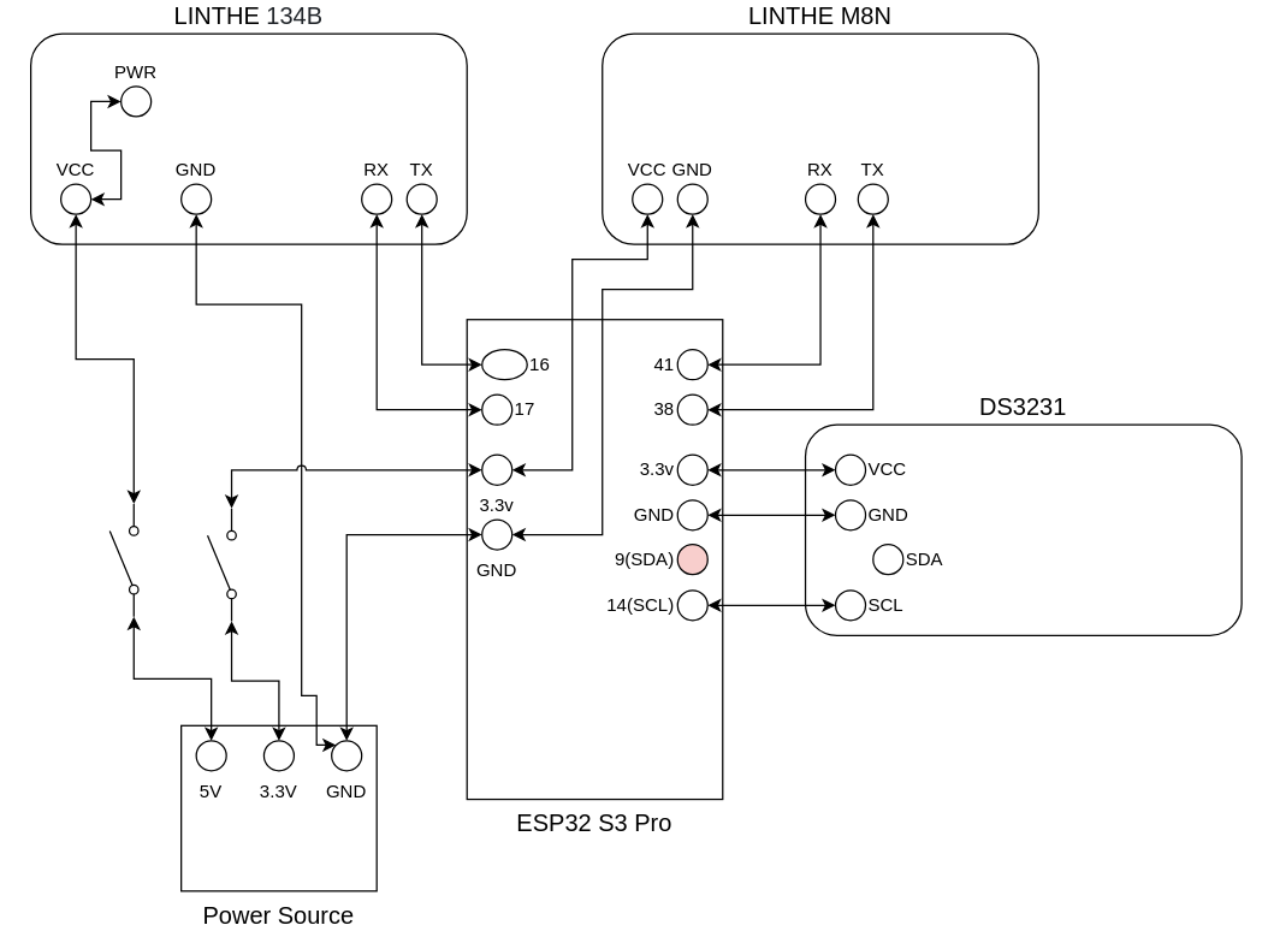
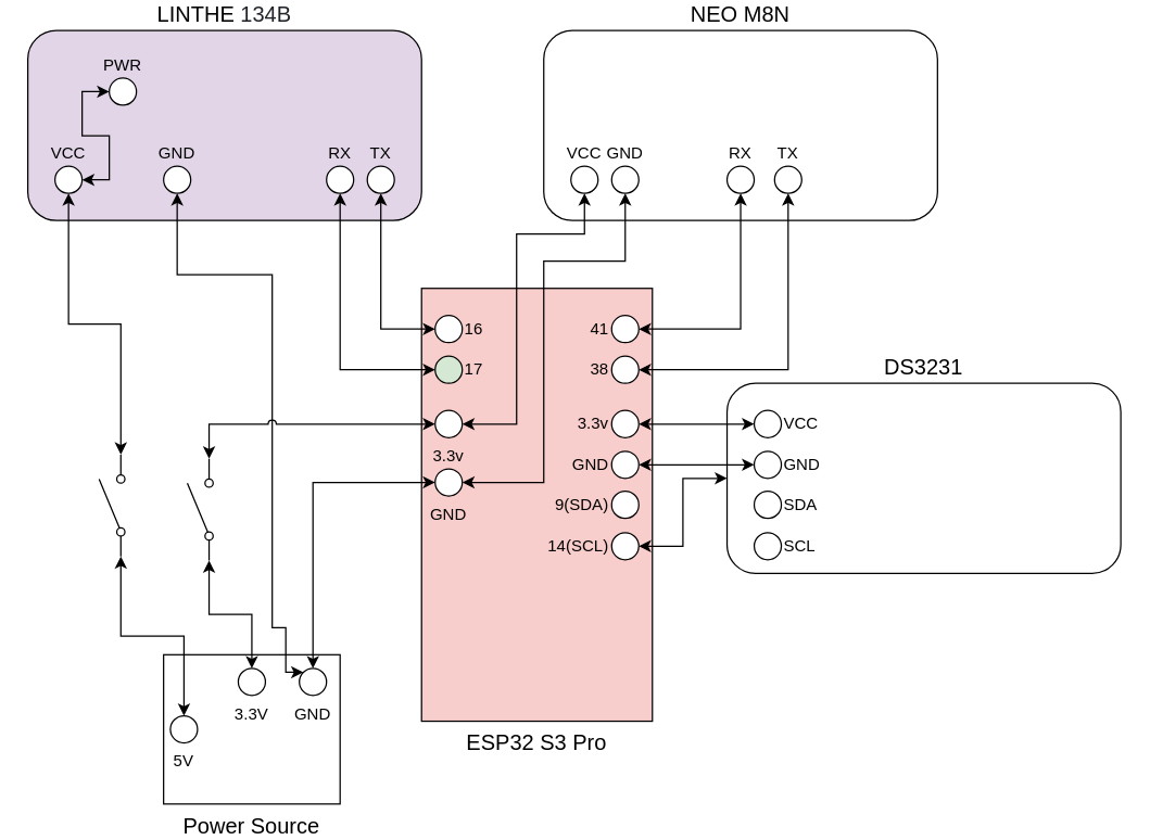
  <mxCell id="0" />
  <mxCell id="1" parent="0" />
- <mxCell id="2" value="ESP32 S3 Pro" style="rounded=0;whiteSpace=wrap;html=1;labelPosition=center;verticalLabelPosition=bottom;align=center;verticalAlign=top;fontSize=16;" vertex="1" parent="1"><mxGeometry x="310" y="210" width="170" height="319" as="geometry" /></mxCell>
- <mxCell id="3" value="&lt;font style=&quot;font-size: 16px;&quot;&gt;LINTHE&amp;nbsp;&lt;span style=&quot;color: rgb(31, 35, 40); text-align: left; background-color: rgb(255, 255, 255);&quot;&gt;&lt;font style=&quot;&quot; face=&quot;Helvetica&quot;&gt;134B&lt;/font&gt;&lt;/span&gt;&lt;/font&gt;" style="rounded=1;whiteSpace=wrap;html=1;labelPosition=center;verticalLabelPosition=top;align=center;verticalAlign=bottom;" vertex="1" parent="1"><mxGeometry x="20" y="20" width="290" height="140" as="geometry" /></mxCell>
+ <mxCell id="2" value="ESP32 S3 Pro" style="rounded=0;whiteSpace=wrap;html=1;labelPosition=center;verticalLabelPosition=bottom;align=center;verticalAlign=top;fontSize=16;fillColor=#f8cecc;" vertex="1" parent="1"><mxGeometry x="310" y="210" width="170" height="319" as="geometry" /></mxCell>
+ <mxCell id="3" value="&lt;font style=&quot;font-size: 16px;&quot;&gt;LINTHE&amp;nbsp;&lt;span style=&quot;color: rgb(31, 35, 40); text-align: left; background-color: rgb(255, 255, 255);&quot;&gt;&lt;font style=&quot;&quot; face=&quot;Helvetica&quot;&gt;134B&lt;/font&gt;&lt;/span&gt;&lt;/font&gt;" style="rounded=1;whiteSpace=wrap;html=1;labelPosition=center;verticalLabelPosition=top;align=center;verticalAlign=bottom;fillColor=#e1d5e7;" vertex="1" parent="1"><mxGeometry x="20" y="20" width="290" height="140" as="geometry" /></mxCell>
  <mxCell id="4" value="Power Source" style="rounded=0;whiteSpace=wrap;html=1;labelPosition=center;verticalLabelPosition=bottom;align=center;verticalAlign=top;fontSize=16;" vertex="1" parent="1"><mxGeometry x="120" y="480" width="130" height="110" as="geometry" /></mxCell>
  <mxCell id="5" style="edgeStyle=orthogonalEdgeStyle;rounded=0;orthogonalLoop=1;jettySize=auto;html=1;exitX=0.5;exitY=0;exitDx=0;exitDy=0;entryX=0;entryY=0.8;entryDx=0;entryDy=0;startArrow=classic;startFill=1;" edge="1" parent="1" source="6" target="50"><mxGeometry relative="1" as="geometry" /></mxCell>
  <mxCell id="6" value="3.3V" style="ellipse;whiteSpace=wrap;html=1;aspect=fixed;labelPosition=center;verticalLabelPosition=bottom;align=center;verticalAlign=top;" vertex="1" parent="1"><mxGeometry x="175" y="490" width="20" height="20" as="geometry" /></mxCell>
  <mxCell id="7" style="edgeStyle=orthogonalEdgeStyle;rounded=0;orthogonalLoop=1;jettySize=auto;html=1;exitX=1;exitY=0.8;exitDx=0;exitDy=0;entryX=0.5;entryY=1;entryDx=0;entryDy=0;startArrow=classic;startFill=1;" edge="1" parent="1" source="48" target="13"><mxGeometry relative="1" as="geometry" /></mxCell>
- <mxCell id="8" value="5&lt;span style=&quot;background-color: transparent; color: light-dark(rgb(0, 0, 0), rgb(255, 255, 255));&quot;&gt;V&lt;/span&gt;" style="ellipse;whiteSpace=wrap;html=1;aspect=fixed;labelPosition=center;verticalLabelPosition=bottom;align=center;verticalAlign=top;" vertex="1" parent="1"><mxGeometry x="130" y="490" width="20" height="20" as="geometry" /></mxCell>
+ <mxCell id="8" value="5&lt;span style=&quot;background-color: transparent; color: light-dark(rgb(0, 0, 0), rgb(255, 255, 255));&quot;&gt;V&lt;/span&gt;" style="ellipse;whiteSpace=wrap;html=1;aspect=fixed;labelPosition=center;verticalLabelPosition=bottom;align=center;verticalAlign=top;" vertex="1" parent="1"><mxGeometry x="125" y="525" width="20" height="20" as="geometry" /></mxCell>
  <mxCell id="9" style="edgeStyle=orthogonalEdgeStyle;rounded=0;orthogonalLoop=1;jettySize=auto;html=1;exitX=0.5;exitY=0;exitDx=0;exitDy=0;entryX=0;entryY=0.5;entryDx=0;entryDy=0;startArrow=classic;startFill=1;" edge="1" parent="1" source="11" target="44"><mxGeometry relative="1" as="geometry" /></mxCell>
  <mxCell id="10" style="edgeStyle=orthogonalEdgeStyle;rounded=0;orthogonalLoop=1;jettySize=auto;html=1;exitX=0;exitY=0;exitDx=0;exitDy=0;entryX=0.5;entryY=1;entryDx=0;entryDy=0;startArrow=classic;startFill=1;jumpStyle=arc;" edge="1" parent="1" source="11" target="15"><mxGeometry relative="1" as="geometry"><Array as="points"><mxPoint x="210" y="493" /><mxPoint x="210" y="460" /><mxPoint x="200" y="460" /><mxPoint x="200" y="200" /><mxPoint x="130" y="200" /></Array></mxGeometry></mxCell>
  <mxCell id="11" value="GND" style="ellipse;whiteSpace=wrap;html=1;aspect=fixed;labelPosition=center;verticalLabelPosition=bottom;align=center;verticalAlign=top;" vertex="1" parent="1"><mxGeometry x="220" y="490" width="20" height="20" as="geometry" /></mxCell>
  <mxCell id="12" style="edgeStyle=orthogonalEdgeStyle;rounded=0;orthogonalLoop=1;jettySize=auto;html=1;exitX=1;exitY=0.5;exitDx=0;exitDy=0;entryX=0;entryY=0.5;entryDx=0;entryDy=0;startArrow=classic;startFill=1;" edge="1" parent="1" source="13" target="14"><mxGeometry relative="1" as="geometry" /></mxCell>
  <mxCell id="13" value="VCC" style="ellipse;whiteSpace=wrap;html=1;aspect=fixed;labelPosition=center;verticalLabelPosition=top;align=center;verticalAlign=bottom;" vertex="1" parent="1"><mxGeometry x="40" y="120" width="20" height="20" as="geometry" /></mxCell>
  <mxCell id="14" value="PWR" style="ellipse;whiteSpace=wrap;html=1;aspect=fixed;labelPosition=center;verticalLabelPosition=top;align=center;verticalAlign=bottom;" vertex="1" parent="1"><mxGeometry x="80" y="55" width="20" height="20" as="geometry" /></mxCell>
  <mxCell id="15" value="GND" style="ellipse;whiteSpace=wrap;html=1;aspect=fixed;labelPosition=center;verticalLabelPosition=top;align=center;verticalAlign=bottom;" vertex="1" parent="1"><mxGeometry x="120" y="120" width="20" height="20" as="geometry" /></mxCell>
  <mxCell id="16" value="TX" style="ellipse;whiteSpace=wrap;html=1;aspect=fixed;labelPosition=center;verticalLabelPosition=top;align=center;verticalAlign=bottom;" vertex="1" parent="1"><mxGeometry x="270" y="120" width="20" height="20" as="geometry" /></mxCell>
  <mxCell id="17" value="RX" style="ellipse;whiteSpace=wrap;html=1;aspect=fixed;labelPosition=center;verticalLabelPosition=top;align=center;verticalAlign=bottom;" vertex="1" parent="1"><mxGeometry x="240" y="120" width="20" height="20" as="geometry" /></mxCell>
- <mxCell id="18" value="&lt;span style=&quot;font-size: 16px;&quot;&gt;LINTHE M8N&lt;/span&gt;" style="rounded=1;whiteSpace=wrap;html=1;labelPosition=center;verticalLabelPosition=top;align=center;verticalAlign=bottom;" vertex="1" parent="1"><mxGeometry x="400" y="20" width="290" height="140" as="geometry" /></mxCell>
+ <mxCell id="18" value="&lt;span style=&quot;font-size: 16px;&quot;&gt;NEO M8N&lt;/span&gt;" style="rounded=1;whiteSpace=wrap;html=1;labelPosition=center;verticalLabelPosition=top;align=center;verticalAlign=bottom;" vertex="1" parent="1"><mxGeometry x="400" y="20" width="290" height="140" as="geometry" /></mxCell>
  <mxCell id="19" value="VCC" style="ellipse;whiteSpace=wrap;html=1;aspect=fixed;labelPosition=center;verticalLabelPosition=top;align=center;verticalAlign=bottom;" vertex="1" parent="1"><mxGeometry x="420" y="120" width="20" height="20" as="geometry" /></mxCell>
  <mxCell id="20" value="GND" style="ellipse;whiteSpace=wrap;html=1;aspect=fixed;labelPosition=center;verticalLabelPosition=top;align=center;verticalAlign=bottom;" vertex="1" parent="1"><mxGeometry x="450" y="120" width="20" height="20" as="geometry" /></mxCell>
  <mxCell id="21" value="TX" style="ellipse;whiteSpace=wrap;html=1;aspect=fixed;labelPosition=center;verticalLabelPosition=top;align=center;verticalAlign=bottom;" vertex="1" parent="1"><mxGeometry x="570" y="120" width="20" height="20" as="geometry" /></mxCell>
  <mxCell id="22" value="RX" style="ellipse;whiteSpace=wrap;html=1;aspect=fixed;labelPosition=center;verticalLabelPosition=top;align=center;verticalAlign=bottom;" vertex="1" parent="1"><mxGeometry x="535" y="120" width="20" height="20" as="geometry" /></mxCell>
  <mxCell id="23" value="&lt;span style=&quot;font-size: 16px;&quot;&gt;DS3231&lt;/span&gt;" style="rounded=1;whiteSpace=wrap;html=1;labelPosition=center;verticalLabelPosition=top;align=center;verticalAlign=bottom;" vertex="1" parent="1"><mxGeometry x="535" y="280" width="290" height="140" as="geometry" /></mxCell>
  <mxCell id="24" value="VCC" style="ellipse;whiteSpace=wrap;html=1;aspect=fixed;labelPosition=right;verticalLabelPosition=middle;align=left;verticalAlign=middle;" vertex="1" parent="1"><mxGeometry x="555" y="300" width="20" height="20" as="geometry" /></mxCell>
  <mxCell id="25" value="GND" style="ellipse;whiteSpace=wrap;html=1;aspect=fixed;labelPosition=right;verticalLabelPosition=middle;align=left;verticalAlign=middle;" vertex="1" parent="1"><mxGeometry x="555" y="330" width="20" height="20" as="geometry" /></mxCell>
  <mxCell id="26" value="SCL" style="ellipse;whiteSpace=wrap;html=1;aspect=fixed;labelPosition=right;verticalLabelPosition=middle;align=left;verticalAlign=middle;" vertex="1" parent="1"><mxGeometry x="555" y="390" width="20" height="20" as="geometry" /></mxCell>
- <mxCell id="27" value="SDA" style="ellipse;whiteSpace=wrap;html=1;aspect=fixed;labelPosition=right;verticalLabelPosition=middle;align=left;verticalAlign=middle;" vertex="1" parent="1"><mxGeometry x="580" y="359.5" width="20" height="20" as="geometry" /></mxCell>
- <mxCell id="28" value="9&lt;span style=&quot;background-color: transparent; color: light-dark(rgb(0, 0, 0), rgb(255, 255, 255));&quot;&gt;(SDA)&lt;/span&gt;" style="ellipse;whiteSpace=wrap;html=1;aspect=fixed;labelPosition=left;verticalLabelPosition=middle;align=right;verticalAlign=middle;fillColor=#f8cecc;" vertex="1" parent="1"><mxGeometry x="450" y="359.5" width="20" height="20" as="geometry" /></mxCell>
- <mxCell id="29" style="edgeStyle=orthogonalEdgeStyle;rounded=0;orthogonalLoop=1;jettySize=auto;html=1;exitX=1;exitY=0.5;exitDx=0;exitDy=0;entryX=0;entryY=0.5;entryDx=0;entryDy=0;startArrow=classic;startFill=1;" edge="1" parent="1" source="30" target="26"><mxGeometry relative="1" as="geometry" /></mxCell>
+ <mxCell id="27" value="SDA" style="ellipse;whiteSpace=wrap;html=1;aspect=fixed;labelPosition=right;verticalLabelPosition=middle;align=left;verticalAlign=middle;" vertex="1" parent="1"><mxGeometry x="555" y="359.5" width="20" height="20" as="geometry" /></mxCell>
+ <mxCell id="28" value="9&lt;span style=&quot;background-color: transparent; color: light-dark(rgb(0, 0, 0), rgb(255, 255, 255));&quot;&gt;(SDA)&lt;/span&gt;" style="ellipse;whiteSpace=wrap;html=1;aspect=fixed;labelPosition=left;verticalLabelPosition=middle;align=right;verticalAlign=middle;" vertex="1" parent="1"><mxGeometry x="450" y="359.5" width="20" height="20" as="geometry" /></mxCell>
+ <mxCell id="29" style="edgeStyle=orthogonalEdgeStyle;rounded=0;orthogonalLoop=1;jettySize=auto;html=1;exitX=1;exitY=0.5;exitDx=0;exitDy=0;startArrow=classic;startFill=1;" edge="1" parent="1" source="30" target="23"><mxGeometry relative="1" as="geometry" /></mxCell>
  <mxCell id="30" value="14(SCL)" style="ellipse;whiteSpace=wrap;html=1;aspect=fixed;labelPosition=left;verticalLabelPosition=middle;align=right;verticalAlign=middle;" vertex="1" parent="1"><mxGeometry x="450" y="390" width="20" height="20" as="geometry" /></mxCell>
  <mxCell id="31" style="edgeStyle=orthogonalEdgeStyle;rounded=0;orthogonalLoop=1;jettySize=auto;html=1;exitX=1;exitY=0.5;exitDx=0;exitDy=0;entryX=0;entryY=0.5;entryDx=0;entryDy=0;startArrow=classic;startFill=1;" edge="1" parent="1" source="32" target="24"><mxGeometry relative="1" as="geometry" /></mxCell>
  <mxCell id="32" value="3.3v" style="ellipse;whiteSpace=wrap;html=1;aspect=fixed;labelPosition=left;verticalLabelPosition=middle;align=right;verticalAlign=middle;" vertex="1" parent="1"><mxGeometry x="450" y="300" width="20" height="20" as="geometry" /></mxCell>
  <mxCell id="33" style="edgeStyle=orthogonalEdgeStyle;rounded=0;orthogonalLoop=1;jettySize=auto;html=1;exitX=1;exitY=0.5;exitDx=0;exitDy=0;entryX=0.5;entryY=1;entryDx=0;entryDy=0;endArrow=classic;endFill=1;startArrow=classic;startFill=1;" edge="1" parent="1" source="34" target="22"><mxGeometry relative="1" as="geometry" /></mxCell>
  <mxCell id="34" value="41" style="ellipse;whiteSpace=wrap;html=1;aspect=fixed;labelPosition=left;verticalLabelPosition=middle;align=right;verticalAlign=middle;" vertex="1" parent="1"><mxGeometry x="450" y="230" width="20" height="20" as="geometry" /></mxCell>
  <mxCell id="35" style="edgeStyle=orthogonalEdgeStyle;rounded=0;orthogonalLoop=1;jettySize=auto;html=1;exitX=1;exitY=0.5;exitDx=0;exitDy=0;entryX=0.5;entryY=1;entryDx=0;entryDy=0;startArrow=classic;startFill=1;jumpStyle=arc;" edge="1" parent="1" source="36" target="21"><mxGeometry relative="1" as="geometry" /></mxCell>
  <mxCell id="36" value="38" style="ellipse;whiteSpace=wrap;html=1;aspect=fixed;labelPosition=left;verticalLabelPosition=middle;align=right;verticalAlign=middle;" vertex="1" parent="1"><mxGeometry x="450" y="260" width="20" height="20" as="geometry" /></mxCell>
  <mxCell id="37" style="edgeStyle=orthogonalEdgeStyle;rounded=0;orthogonalLoop=1;jettySize=auto;html=1;exitX=0;exitY=0.5;exitDx=0;exitDy=0;entryX=0.5;entryY=1;entryDx=0;entryDy=0;startArrow=classic;startFill=1;" edge="1" parent="1" source="38" target="16"><mxGeometry relative="1" as="geometry" /></mxCell>
- <mxCell id="38" value="16" style="ellipse;whiteSpace=wrap;html=1;aspect=fixed;labelPosition=right;verticalLabelPosition=middle;align=left;verticalAlign=middle;" vertex="1" parent="1"><mxGeometry x="320" y="230" width="30" height="20" as="geometry" /></mxCell>
+ <mxCell id="38" value="16" style="ellipse;whiteSpace=wrap;html=1;aspect=fixed;labelPosition=right;verticalLabelPosition=middle;align=left;verticalAlign=middle;" vertex="1" parent="1"><mxGeometry x="320" y="230" width="20" height="20" as="geometry" /></mxCell>
  <mxCell id="39" style="edgeStyle=orthogonalEdgeStyle;rounded=0;orthogonalLoop=1;jettySize=auto;html=1;exitX=0;exitY=0.5;exitDx=0;exitDy=0;entryX=0.5;entryY=1;entryDx=0;entryDy=0;startArrow=classic;startFill=1;" edge="1" parent="1" source="40" target="17"><mxGeometry relative="1" as="geometry" /></mxCell>
- <mxCell id="40" value="17" style="ellipse;whiteSpace=wrap;html=1;aspect=fixed;labelPosition=right;verticalLabelPosition=middle;align=left;verticalAlign=middle;" vertex="1" parent="1"><mxGeometry x="320" y="260" width="20" height="20" as="geometry" /></mxCell>
+ <mxCell id="40" value="17" style="ellipse;whiteSpace=wrap;html=1;aspect=fixed;labelPosition=right;verticalLabelPosition=middle;align=left;verticalAlign=middle;fillColor=#d5e8d4;" vertex="1" parent="1"><mxGeometry x="320" y="260" width="20" height="20" as="geometry" /></mxCell>
  <mxCell id="41" style="edgeStyle=orthogonalEdgeStyle;rounded=0;orthogonalLoop=1;jettySize=auto;html=1;exitX=1;exitY=0.5;exitDx=0;exitDy=0;entryX=0.5;entryY=1;entryDx=0;entryDy=0;startArrow=classic;startFill=1;" edge="1" parent="1" source="42" target="19"><mxGeometry relative="1" as="geometry"><Array as="points"><mxPoint x="380" y="310" /><mxPoint x="380" y="170" /><mxPoint x="430" y="170" /></Array></mxGeometry></mxCell>
  <mxCell id="42" value="3.3v" style="ellipse;whiteSpace=wrap;html=1;aspect=fixed;labelPosition=center;verticalLabelPosition=bottom;align=center;verticalAlign=top;" vertex="1" parent="1"><mxGeometry x="320" y="300" width="20" height="20" as="geometry" /></mxCell>
  <mxCell id="43" style="edgeStyle=orthogonalEdgeStyle;rounded=0;orthogonalLoop=1;jettySize=auto;html=1;exitX=1;exitY=0.5;exitDx=0;exitDy=0;entryX=0.5;entryY=1;entryDx=0;entryDy=0;startArrow=classic;startFill=1;" edge="1" parent="1" source="44" target="20"><mxGeometry relative="1" as="geometry"><Array as="points"><mxPoint x="400" y="353" /><mxPoint x="400" y="190" /><mxPoint x="460" y="190" /></Array></mxGeometry></mxCell>
  <mxCell id="44" value="GND" style="ellipse;whiteSpace=wrap;html=1;aspect=fixed;labelPosition=center;verticalLabelPosition=bottom;align=center;verticalAlign=top;" vertex="1" parent="1"><mxGeometry x="320" y="343" width="20" height="20" as="geometry" /></mxCell>
  <mxCell id="45" style="edgeStyle=orthogonalEdgeStyle;rounded=0;orthogonalLoop=1;jettySize=auto;html=1;exitX=1;exitY=0.5;exitDx=0;exitDy=0;entryX=0;entryY=0.5;entryDx=0;entryDy=0;startArrow=classic;startFill=1;" edge="1" parent="1" source="46" target="25"><mxGeometry relative="1" as="geometry" /></mxCell>
  <mxCell id="46" value="GND" style="ellipse;whiteSpace=wrap;html=1;aspect=fixed;labelPosition=left;verticalLabelPosition=middle;align=right;verticalAlign=middle;" vertex="1" parent="1"><mxGeometry x="450" y="330" width="20" height="20" as="geometry" /></mxCell>
  <mxCell id="47" value="" style="edgeStyle=orthogonalEdgeStyle;rounded=0;orthogonalLoop=1;jettySize=auto;html=1;exitX=0.5;exitY=0;exitDx=0;exitDy=0;entryX=0;entryY=0.8;entryDx=0;entryDy=0;startArrow=classic;startFill=1;" edge="1" parent="1" source="8" target="48"><mxGeometry relative="1" as="geometry"><mxPoint x="140" y="490" as="sourcePoint" /><mxPoint x="50" y="140" as="targetPoint" /></mxGeometry></mxCell>
  <mxCell id="48" value="" style="html=1;shape=mxgraph.electrical.electro-mechanical.singleSwitch;aspect=fixed;elSwitchState=off;rotation=-90;" vertex="1" parent="1"><mxGeometry x="45" y="360" width="75" height="20" as="geometry" /></mxCell>
  <mxCell id="49" style="edgeStyle=orthogonalEdgeStyle;rounded=0;orthogonalLoop=1;jettySize=auto;html=1;exitX=1;exitY=0.8;exitDx=0;exitDy=0;entryX=0;entryY=0.5;entryDx=0;entryDy=0;startArrow=classic;startFill=1;jumpStyle=arc;" edge="1" parent="1" source="50" target="42"><mxGeometry relative="1" as="geometry" /></mxCell>
  <mxCell id="50" value="" style="html=1;shape=mxgraph.electrical.electro-mechanical.singleSwitch;aspect=fixed;elSwitchState=off;rotation=-90;" vertex="1" parent="1"><mxGeometry x="110" y="363" width="75" height="20" as="geometry" /></mxCell>
